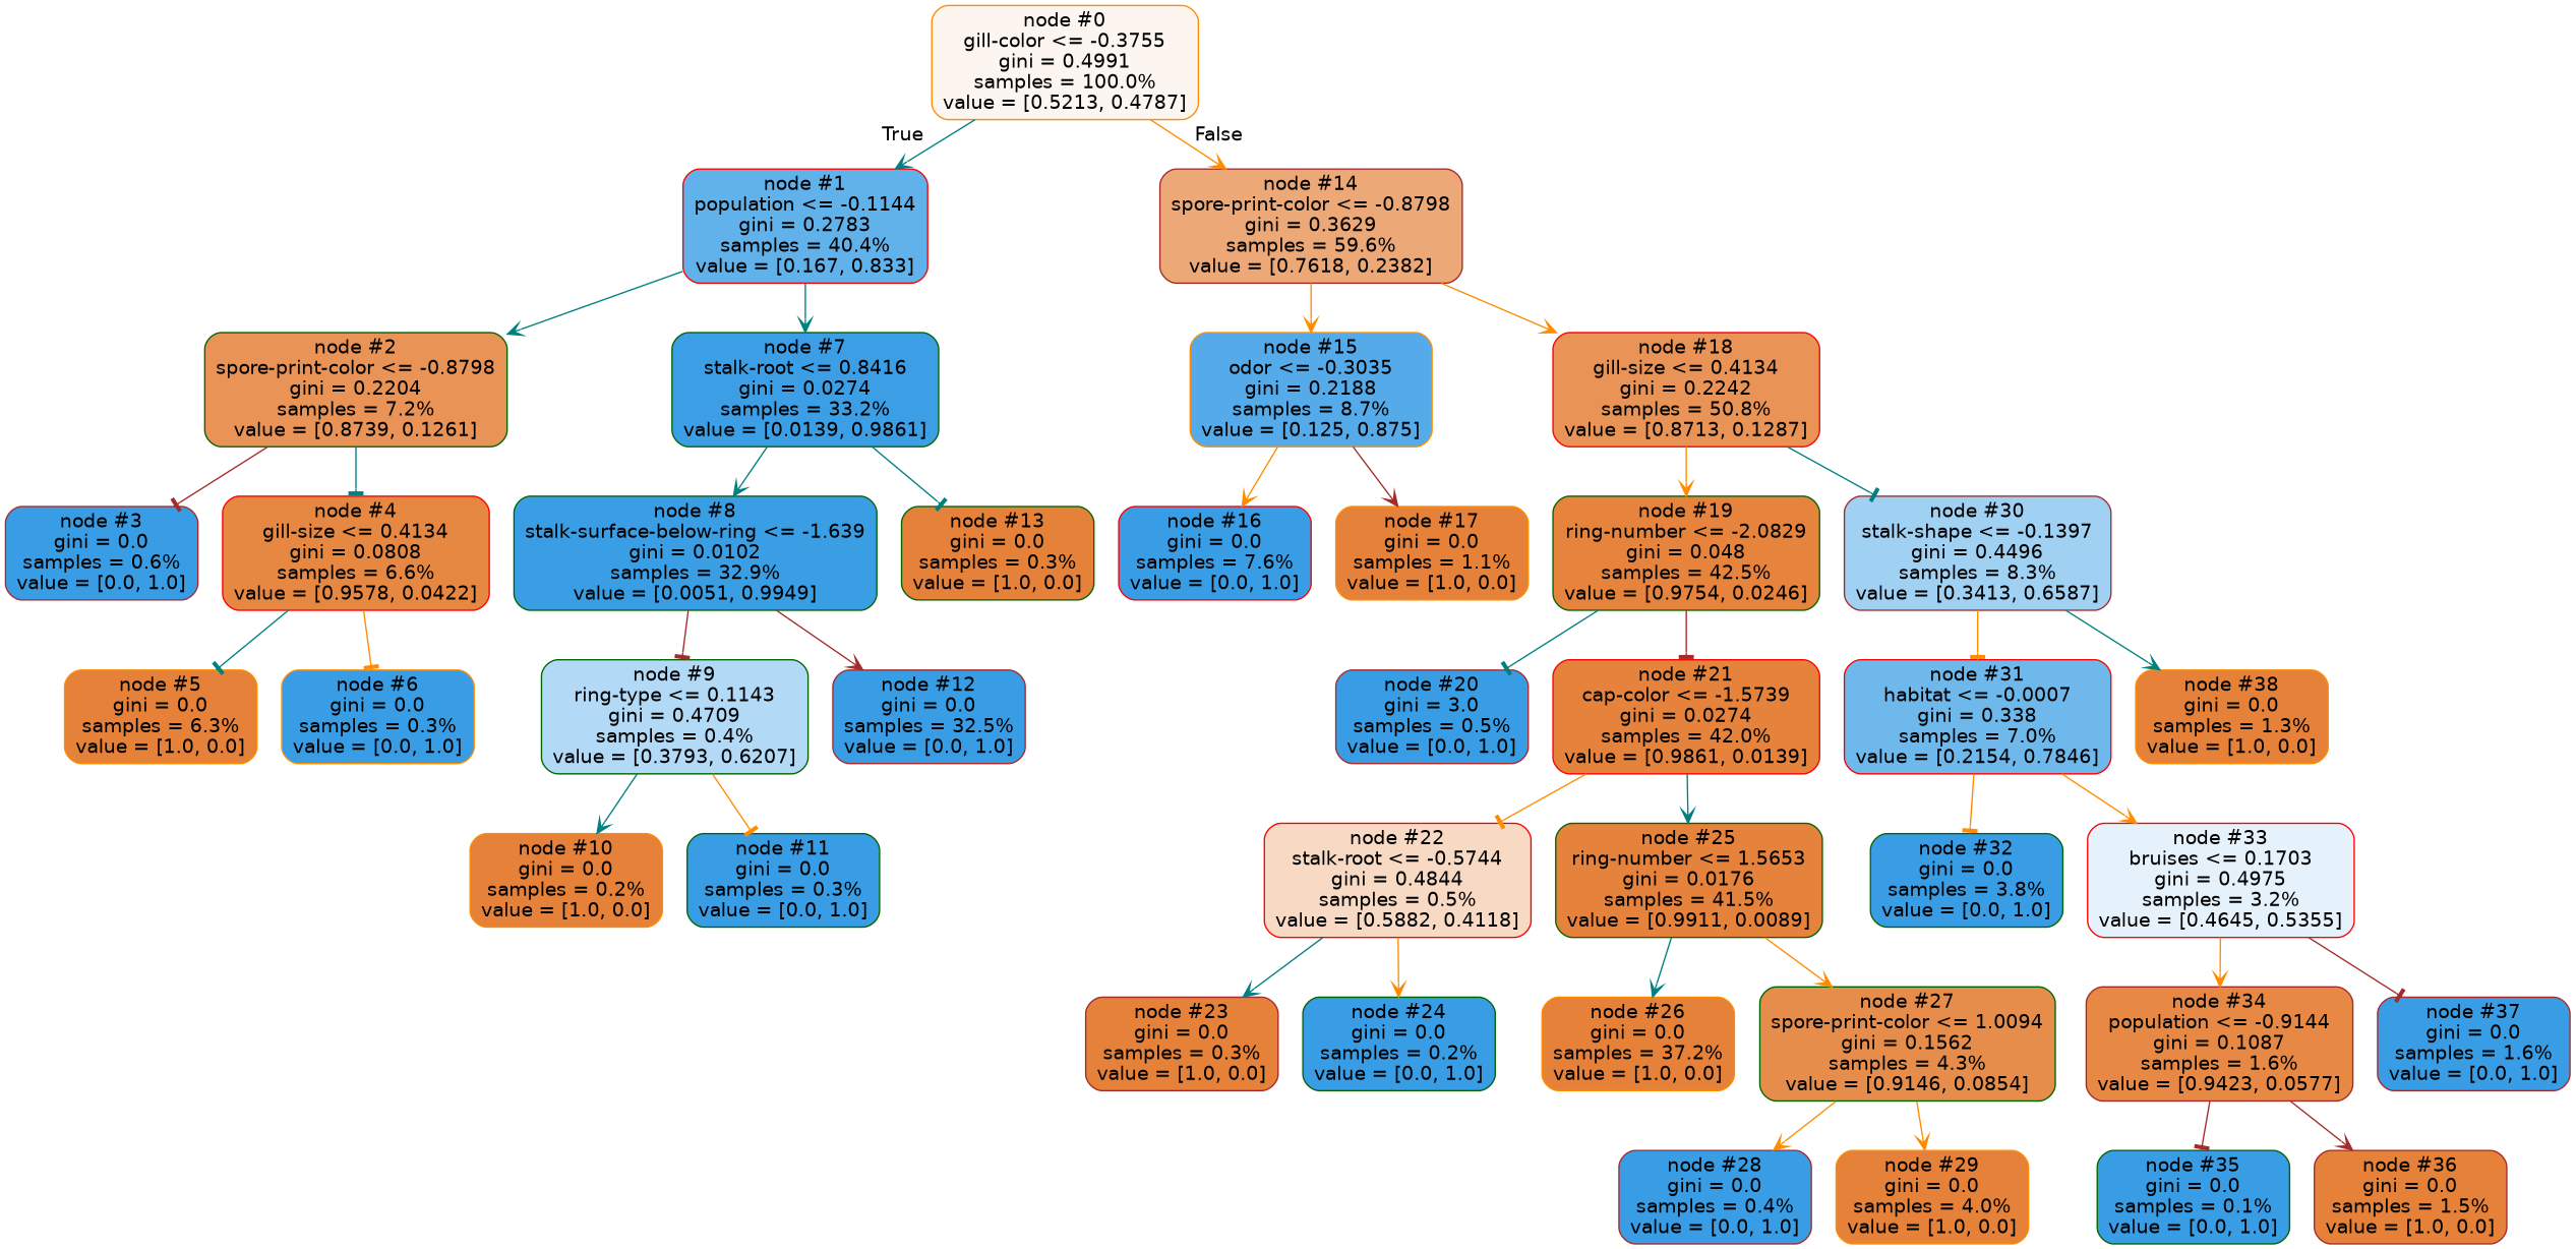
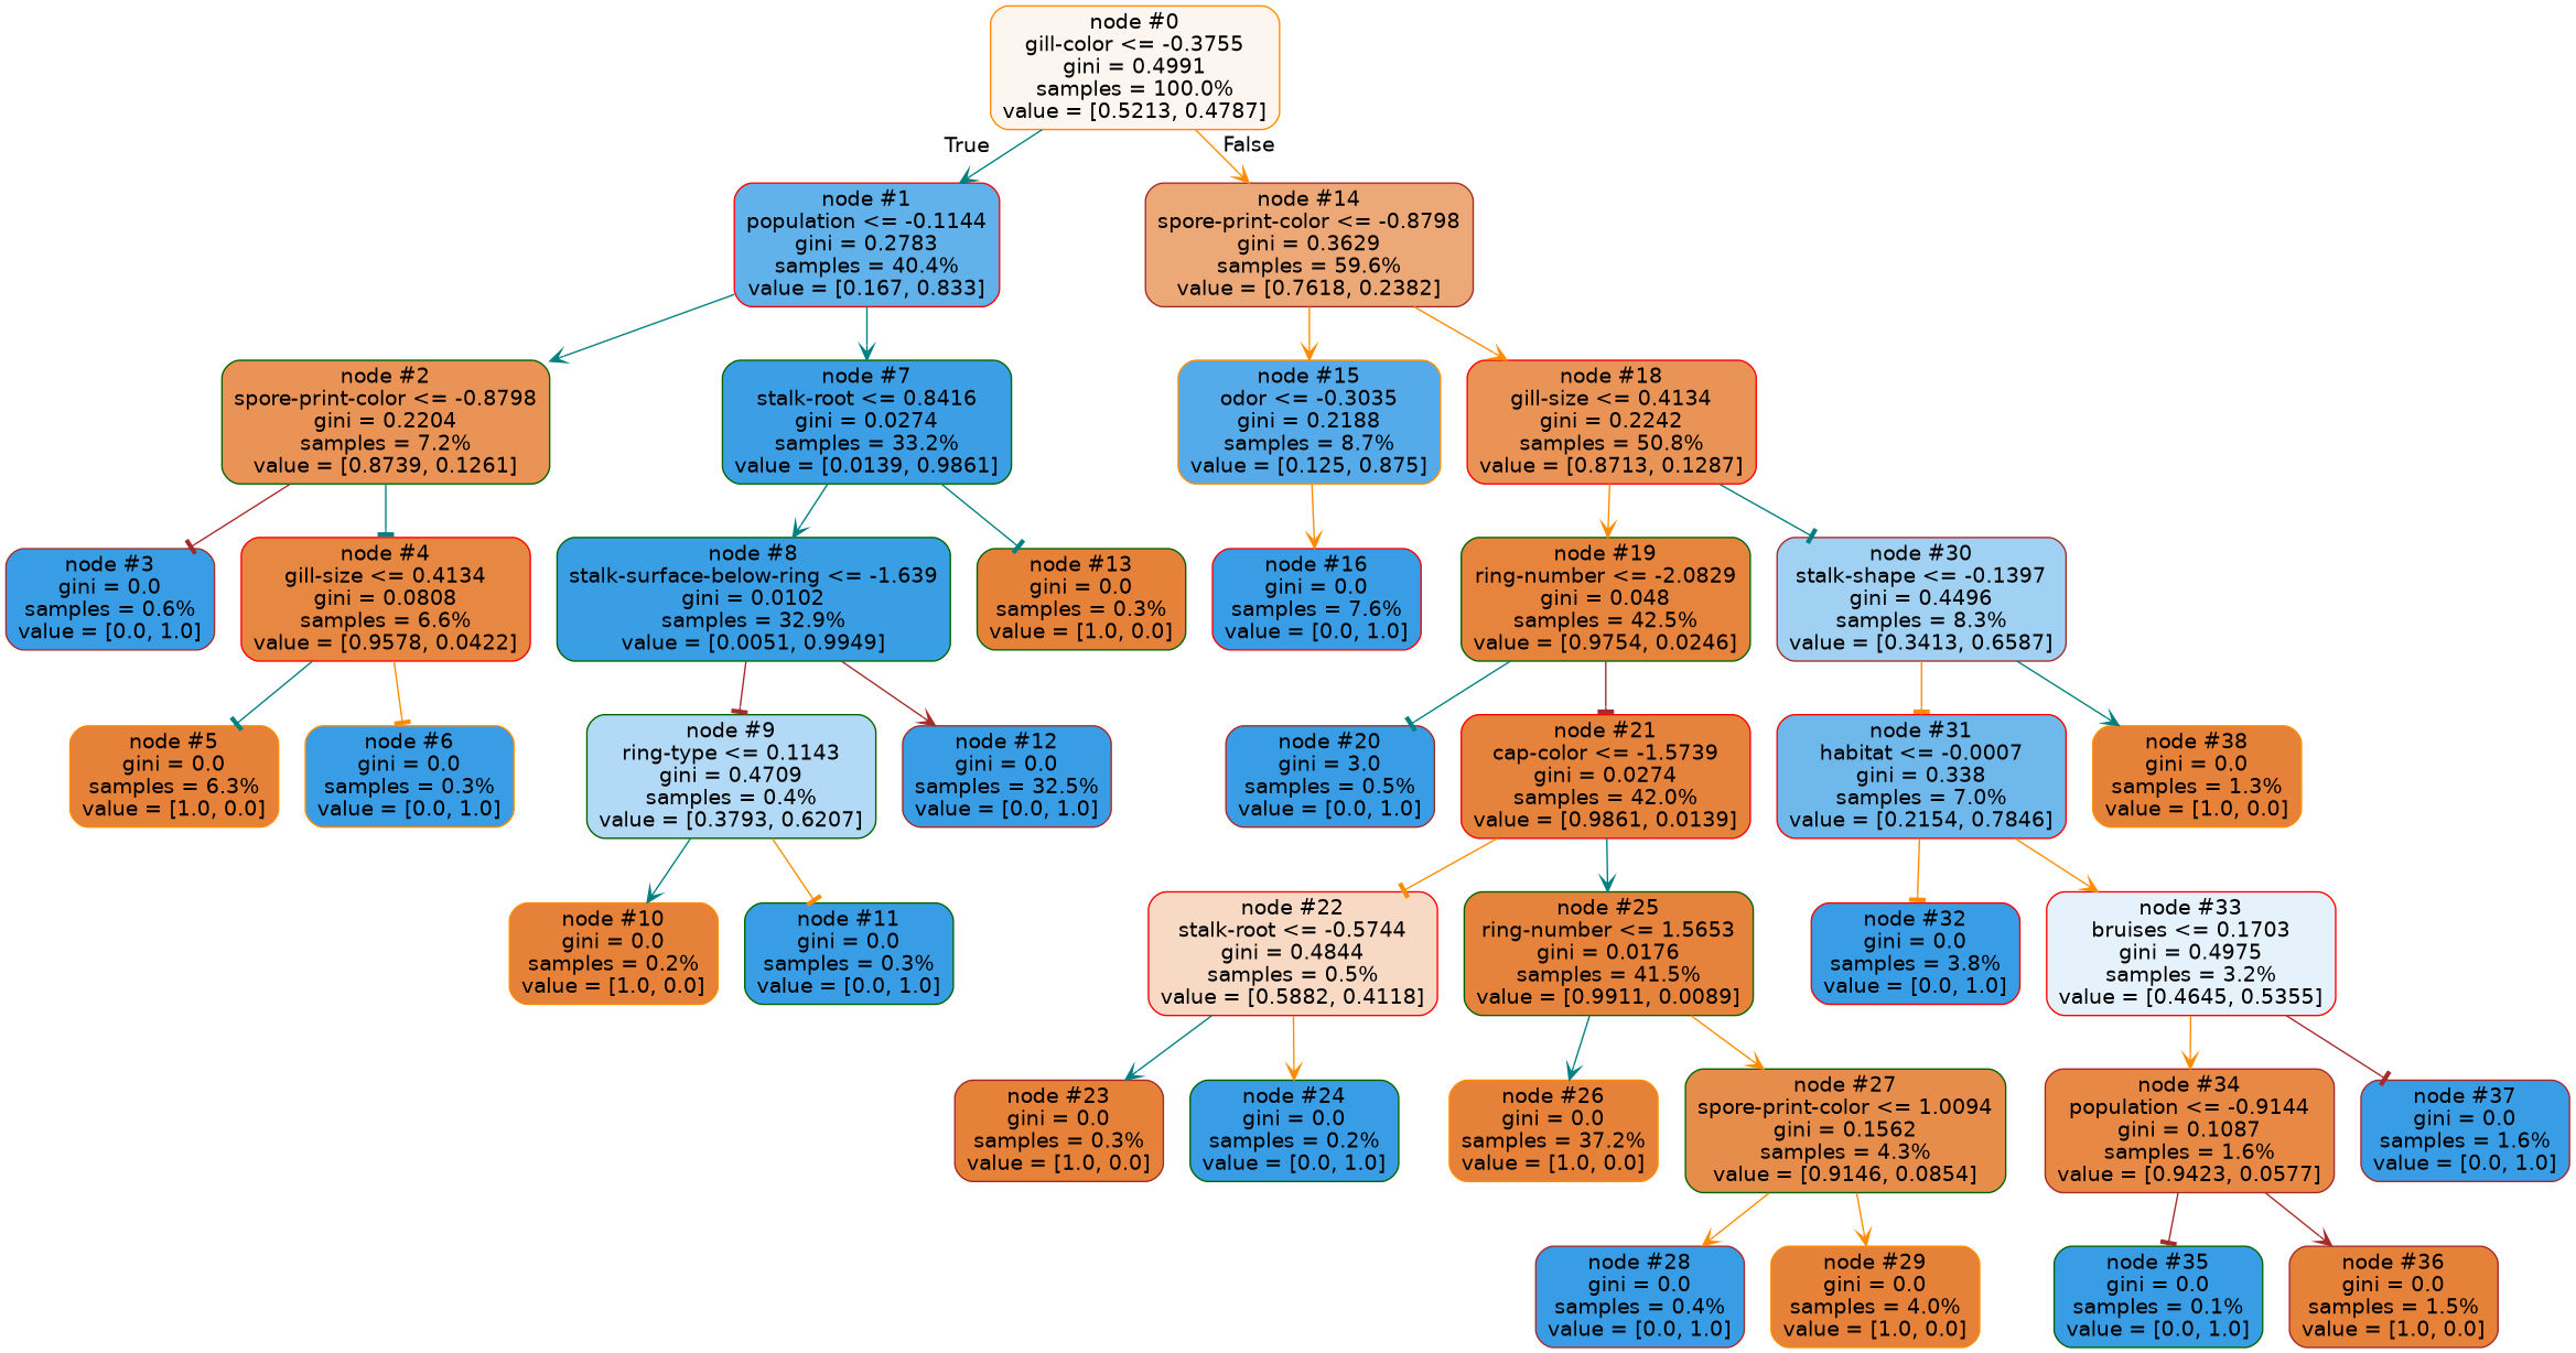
  digraph {
    node [color=darkgreen fillcolor="#399de5" fontname=helvetica shape=box style="filled, rounded"]
    edge [arrowhead=vee color=darkorange fontname=helvetica]
    n1 [color=darkorange fillcolor="#fdf5ef" label="node #0\ngill-color <= -0.3755\ngini = 0.4991\nsamples = 100.0%\nvalue = [0.5213, 0.4787]"]
    n2 [color=red fillcolor="#61b1ea" label="node #1\npopulation <= -0.1144\ngini = 0.2783\nsamples = 40.4%\nvalue = [0.167, 0.833]"]
    n3 [color=brown fillcolor="#eda877" label="node #14\nspore-print-color <= -0.8798\ngini = 0.3629\nsamples = 59.6%\nvalue = [0.7618, 0.2382]"]
    n4 [fillcolor="#e99356" label="node #2\nspore-print-color <= -0.8798\ngini = 0.2204\nsamples = 7.2%\nvalue = [0.8739, 0.1261]"]
    n5 [fillcolor="#3c9ee5" label="node #7\nstalk-root <= 0.8416\ngini = 0.0274\nsamples = 33.2%\nvalue = [0.0139, 0.9861]"]
    n6 [color=darkorange fillcolor="#55abe9" label="node #15\nodor <= -0.3035\ngini = 0.2188\nsamples = 8.7%\nvalue = [0.125, 0.875]"]
    n7 [color=red fillcolor="#e99456" label="node #18\ngill-size <= 0.4134\ngini = 0.2242\nsamples = 50.8%\nvalue = [0.8713, 0.1287]"]
    n8 [color=brown label="node #3\ngini = 0.0\nsamples = 0.6%\nvalue = [0.0, 1.0]"]
    n9 [color=red fillcolor="#e68742" label="node #4\ngill-size <= 0.4134\ngini = 0.0808\nsamples = 6.6%\nvalue = [0.9578, 0.0422]"]
    n10 [fillcolor="#3a9ee5" label="node #8\nstalk-surface-below-ring <= -1.639\ngini = 0.0102\nsamples = 32.9%\nvalue = [0.0051, 0.9949]"]
    n11 [fillcolor="#e58139" label="node #13\ngini = 0.0\nsamples = 0.3%\nvalue = [1.0, 0.0]"]
    n12 [color=darkorange fillcolor="#e58139" label="node #5\ngini = 0.0\nsamples = 6.3%\nvalue = [1.0, 0.0]"]
    n13 [color=darkorange label="node #6\ngini = 0.0\nsamples = 0.3%\nvalue = [0.0, 1.0]"]
    n14 [fillcolor="#b2d9f5" label="node #9\nring-type <= 0.1143\ngini = 0.4709\nsamples = 0.4%\nvalue = [0.3793, 0.6207]"]
    n15 [color=brown label="node #12\ngini = 0.0\nsamples = 32.5%\nvalue = [0.0, 1.0]"]
    n16 [color=darkorange fillcolor="#e58139" label="node #10\ngini = 0.0\nsamples = 0.2%\nvalue = [1.0, 0.0]"]
    n17 [label="node #11\ngini = 0.0\nsamples = 0.3%\nvalue = [0.0, 1.0]"]
    n18 [color=red label="node #16\ngini = 0.0\nsamples = 7.6%\nvalue = [0.0, 1.0]"]
-   n19 [color=darkorange fillcolor="#e58139" label="node #17\ngini = 0.0\nsamples = 1.1%\nvalue = [1.0, 0.0]"]
    n20 [fillcolor="#e6843e" label="node #19\nring-number <= -2.0829\ngini = 0.048\nsamples = 42.5%\nvalue = [0.9754, 0.0246]"]
    n21 [color=brown fillcolor="#a0d0f2" label="node #30\nstalk-shape <= -0.1397\ngini = 0.4496\nsamples = 8.3%\nvalue = [0.3413, 0.6587]"]
    n22 [color=brown label="node #20\ngini = 3.0\nsamples = 0.5%\nvalue = [0.0, 1.0]"]
    n23 [color=red fillcolor="#e5833c" label="node #21\ncap-color <= -1.5739\ngini = 0.0274\nsamples = 42.0%\nvalue = [0.9861, 0.0139]"]
    n24 [color=red fillcolor="#6fb8ec" label="node #31\nhabitat <= -0.0007\ngini = 0.338\nsamples = 7.0%\nvalue = [0.2154, 0.7846]"]
    n25 [color=darkorange fillcolor="#e58139" label="node #38\ngini = 0.0\nsamples = 1.3%\nvalue = [1.0, 0.0]"]
    n26 [color=red fillcolor="#f7d9c4" label="node #22\nstalk-root <= -0.5744\ngini = 0.4844\nsamples = 0.5%\nvalue = [0.5882, 0.4118]"]
    n27 [fillcolor="#e5823b" label="node #25\nring-number <= 1.5653\ngini = 0.0176\nsamples = 41.5%\nvalue = [0.9911, 0.0089]"]
    n28 [color=brown fillcolor="#e58139" label="node #23\ngini = 0.0\nsamples = 0.3%\nvalue = [1.0, 0.0]"]
    n29 [label="node #24\ngini = 0.0\nsamples = 0.2%\nvalue = [0.0, 1.0]"]
    n30 [color=darkorange fillcolor="#e58139" label="node #26\ngini = 0.0\nsamples = 37.2%\nvalue = [1.0, 0.0]"]
    n31 [fillcolor="#e78d4b" label="node #27\nspore-print-color <= 1.0094\ngini = 0.1562\nsamples = 4.3%\nvalue = [0.9146, 0.0854]"]
    n32 [color=brown label="node #28\ngini = 0.0\nsamples = 0.4%\nvalue = [0.0, 1.0]"]
    n33 [color=darkorange fillcolor="#e58139" label="node #29\ngini = 0.0\nsamples = 4.0%\nvalue = [1.0, 0.0]"]
-   n34 [label="node #32\ngini = 0.0\nsamples = 3.8%\nvalue = [0.0, 1.0]"]
+   n34 [color=red label="node #32\ngini = 0.0\nsamples = 3.8%\nvalue = [0.0, 1.0]"]
    n35 [color=red fillcolor="#e5f2fc" label="node #33\nbruises <= 0.1703\ngini = 0.4975\nsamples = 3.2%\nvalue = [0.4645, 0.5355]"]
    n36 [color=brown fillcolor="#e78945" label="node #34\npopulation <= -0.9144\ngini = 0.1087\nsamples = 1.6%\nvalue = [0.9423, 0.0577]"]
    n37 [color=brown label="node #37\ngini = 0.0\nsamples = 1.6%\nvalue = [0.0, 1.0]"]
    n38 [label="node #35\ngini = 0.0\nsamples = 0.1%\nvalue = [0.0, 1.0]"]
    n39 [color=brown fillcolor="#e58139" label="node #36\ngini = 0.0\nsamples = 1.5%\nvalue = [1.0, 0.0]"]
    n1 -> n2 [color=teal headlabel=True labelangle=45 labeldistance=2.5]
    n1 -> n3 [headlabel=False labelangle=-45 labeldistance=2.5]
    n2 -> n4 [color=teal]
    n2 -> n5 [color=teal]
    n3 -> n6
    n3 -> n7
    n4 -> n8 [arrowhead=tee color=brown]
    n4 -> n9 [arrowhead=tee color=teal]
    n5 -> n10 [color=teal]
    n5 -> n11 [arrowhead=tee color=teal]
    n6 -> n18
-   n6 -> n19 [color=brown]
    n7 -> n20
    n7 -> n21 [arrowhead=tee color=teal]
    n9 -> n12 [arrowhead=tee color=teal]
    n9 -> n13 [arrowhead=tee]
    n10 -> n14 [arrowhead=tee color=brown]
    n10 -> n15 [color=brown]
    n14 -> n16 [color=teal]
    n14 -> n17 [arrowhead=tee]
    n20 -> n22 [arrowhead=tee color=teal]
    n20 -> n23 [arrowhead=tee color=brown]
    n21 -> n24 [arrowhead=tee]
    n21 -> n25 [color=teal]
    n23 -> n26 [arrowhead=tee]
    n23 -> n27 [color=teal]
    n24 -> n34 [arrowhead=tee]
    n24 -> n35
    n26 -> n28 [color=teal]
    n26 -> n29
    n27 -> n30 [color=teal]
    n27 -> n31
    n31 -> n32
    n31 -> n33
    n35 -> n36
    n35 -> n37 [arrowhead=tee color=brown]
    n36 -> n38 [arrowhead=tee color=brown]
    n36 -> n39 [color=brown]
  }
